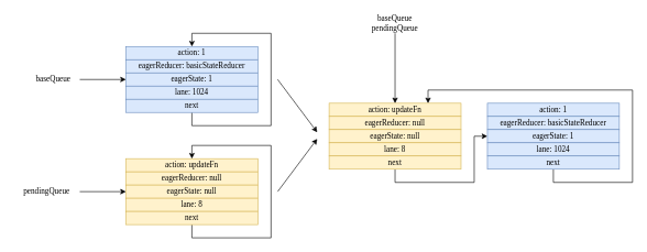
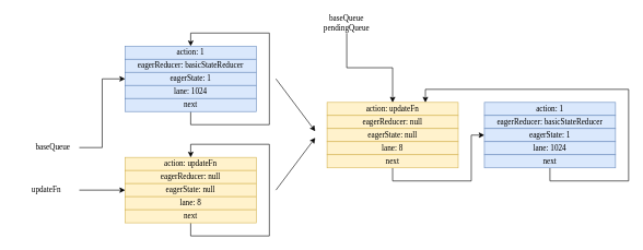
  <mxCell id="0" />
  <mxCell id="1" parent="0" />
  <mxCell id="2" value="action: 1" style="rounded=0;whiteSpace=wrap;html=1;fillColor=#dae8fc;strokeColor=#6c8ebf;fontFamily=Comic Sans MS;" parent="1" vertex="1"><mxGeometry x="190" y="70" width="200" height="20" as="geometry" /></mxCell>
  <mxCell id="3" value="eagerReducer: basicStateReducer" style="rounded=0;whiteSpace=wrap;html=1;fillColor=#dae8fc;strokeColor=#6c8ebf;fontFamily=Comic Sans MS;" parent="1" vertex="1"><mxGeometry x="190" y="90" width="200" height="20" as="geometry" /></mxCell>
  <mxCell id="4" value="eagerState: 1" style="rounded=0;whiteSpace=wrap;html=1;fillColor=#dae8fc;strokeColor=#6c8ebf;fontFamily=Comic Sans MS;" parent="1" vertex="1"><mxGeometry x="190" y="110" width="200" height="20" as="geometry" /></mxCell>
  <mxCell id="5" value="lane: 1024" style="rounded=0;whiteSpace=wrap;html=1;fillColor=#dae8fc;strokeColor=#6c8ebf;fontFamily=Comic Sans MS;" parent="1" vertex="1"><mxGeometry x="190" y="130" width="200" height="20" as="geometry" /></mxCell>
  <mxCell id="6" style="edgeStyle=orthogonalEdgeStyle;rounded=0;orthogonalLoop=1;jettySize=auto;html=1;entryX=0.5;entryY=0;entryDx=0;entryDy=0;fontFamily=Comic Sans MS;" parent="1" source="7" target="2" edge="1"><mxGeometry relative="1" as="geometry"><Array as="points"><mxPoint x="290" y="190" /><mxPoint x="410" y="190" /><mxPoint x="410" y="50" /><mxPoint x="290" y="50" /></Array></mxGeometry></mxCell>
  <mxCell id="7" value="next" style="rounded=0;whiteSpace=wrap;html=1;fillColor=#dae8fc;strokeColor=#6c8ebf;fontFamily=Comic Sans MS;" parent="1" vertex="1"><mxGeometry x="190" y="150" width="200" height="20" as="geometry" /></mxCell>
  <mxCell id="8" value="action: updateFn" style="rounded=0;whiteSpace=wrap;html=1;fillColor=#fff2cc;strokeColor=#d6b656;fontFamily=Comic Sans MS;" parent="1" vertex="1"><mxGeometry x="190" y="240" width="200" height="20" as="geometry" /></mxCell>
  <mxCell id="9" value="eagerReducer: null" style="rounded=0;whiteSpace=wrap;html=1;fillColor=#fff2cc;strokeColor=#d6b656;fontFamily=Comic Sans MS;" parent="1" vertex="1"><mxGeometry x="190" y="260" width="200" height="20" as="geometry" /></mxCell>
  <mxCell id="10" value="eagerState: null" style="rounded=0;whiteSpace=wrap;html=1;fillColor=#fff2cc;strokeColor=#d6b656;fontFamily=Comic Sans MS;" parent="1" vertex="1"><mxGeometry x="190" y="280" width="200" height="20" as="geometry" /></mxCell>
  <mxCell id="11" value="lane: 8" style="rounded=0;whiteSpace=wrap;html=1;fillColor=#fff2cc;strokeColor=#d6b656;fontFamily=Comic Sans MS;" parent="1" vertex="1"><mxGeometry x="190" y="300" width="200" height="20" as="geometry" /></mxCell>
  <mxCell id="12" style="edgeStyle=orthogonalEdgeStyle;rounded=0;orthogonalLoop=1;jettySize=auto;html=1;entryX=0.5;entryY=0;entryDx=0;entryDy=0;fontFamily=Comic Sans MS;" parent="1" source="13" target="8" edge="1"><mxGeometry relative="1" as="geometry"><Array as="points"><mxPoint x="290" y="360" /><mxPoint x="410" y="360" /><mxPoint x="410" y="220" /><mxPoint x="290" y="220" /></Array></mxGeometry></mxCell>
  <mxCell id="13" value="next" style="rounded=0;whiteSpace=wrap;html=1;fillColor=#fff2cc;strokeColor=#d6b656;fontFamily=Comic Sans MS;" parent="1" vertex="1"><mxGeometry x="190" y="320" width="200" height="20" as="geometry" /></mxCell>
  <mxCell id="14" value="" style="endArrow=classic;html=1;fontFamily=Comic Sans MS;" parent="1" edge="1"><mxGeometry width="50" height="50" relative="1" as="geometry"><mxPoint x="420" y="120" as="sourcePoint" /><mxPoint x="480" y="200" as="targetPoint" /></mxGeometry></mxCell>
  <mxCell id="15" value="" style="endArrow=classic;html=1;fontFamily=Comic Sans MS;" parent="1" edge="1"><mxGeometry width="50" height="50" relative="1" as="geometry"><mxPoint x="420" y="290" as="sourcePoint" /><mxPoint x="480" y="210" as="targetPoint" /></mxGeometry></mxCell>
  <mxCell id="16" value="action: updateFn" style="rounded=0;whiteSpace=wrap;html=1;fillColor=#fff2cc;strokeColor=#d6b656;fontFamily=Comic Sans MS;" parent="1" vertex="1"><mxGeometry x="498" y="156" width="200" height="20" as="geometry" /></mxCell>
  <mxCell id="17" value="eagerReducer: null" style="rounded=0;whiteSpace=wrap;html=1;fillColor=#fff2cc;strokeColor=#d6b656;fontFamily=Comic Sans MS;" parent="1" vertex="1"><mxGeometry x="498" y="176" width="200" height="20" as="geometry" /></mxCell>
  <mxCell id="18" value="eagerState: null" style="rounded=0;whiteSpace=wrap;html=1;fillColor=#fff2cc;strokeColor=#d6b656;fontFamily=Comic Sans MS;" parent="1" vertex="1"><mxGeometry x="498" y="196" width="200" height="20" as="geometry" /></mxCell>
  <mxCell id="19" value="lane: 8" style="rounded=0;whiteSpace=wrap;html=1;fillColor=#fff2cc;strokeColor=#d6b656;fontFamily=Comic Sans MS;" parent="1" vertex="1"><mxGeometry x="498" y="216" width="200" height="20" as="geometry" /></mxCell>
  <mxCell id="20" style="edgeStyle=orthogonalEdgeStyle;rounded=0;orthogonalLoop=1;jettySize=auto;html=1;exitX=0.5;exitY=1;exitDx=0;exitDy=0;entryX=0;entryY=0.5;entryDx=0;entryDy=0;fontFamily=Comic Sans MS;" parent="1" source="21" target="24" edge="1"><mxGeometry relative="1" as="geometry" /></mxCell>
  <mxCell id="21" value="next" style="rounded=0;whiteSpace=wrap;html=1;fillColor=#fff2cc;strokeColor=#d6b656;fontFamily=Comic Sans MS;" parent="1" vertex="1"><mxGeometry x="498" y="236" width="200" height="20" as="geometry" /></mxCell>
  <mxCell id="22" value="action: 1" style="rounded=0;whiteSpace=wrap;html=1;fillColor=#dae8fc;strokeColor=#6c8ebf;fontFamily=Comic Sans MS;" parent="1" vertex="1"><mxGeometry x="738" y="156" width="200" height="20" as="geometry" /></mxCell>
  <mxCell id="23" value="eagerReducer: basicStateReducer" style="rounded=0;whiteSpace=wrap;html=1;fillColor=#dae8fc;strokeColor=#6c8ebf;fontFamily=Comic Sans MS;" parent="1" vertex="1"><mxGeometry x="738" y="176" width="200" height="20" as="geometry" /></mxCell>
  <mxCell id="24" value="eagerState: 1" style="rounded=0;whiteSpace=wrap;html=1;fillColor=#dae8fc;strokeColor=#6c8ebf;fontFamily=Comic Sans MS;" parent="1" vertex="1"><mxGeometry x="738" y="196" width="200" height="20" as="geometry" /></mxCell>
  <mxCell id="25" value="lane: 1024" style="rounded=0;whiteSpace=wrap;html=1;fillColor=#dae8fc;strokeColor=#6c8ebf;fontFamily=Comic Sans MS;" parent="1" vertex="1"><mxGeometry x="738" y="216" width="200" height="20" as="geometry" /></mxCell>
  <mxCell id="26" style="edgeStyle=orthogonalEdgeStyle;rounded=0;orthogonalLoop=1;jettySize=auto;html=1;exitX=0.5;exitY=1;exitDx=0;exitDy=0;entryX=0.75;entryY=0;entryDx=0;entryDy=0;fontFamily=Comic Sans MS;" parent="1" source="27" target="16" edge="1"><mxGeometry relative="1" as="geometry"><mxPoint x="968" y="190" as="targetPoint" /><Array as="points"><mxPoint x="838" y="276" /><mxPoint x="958" y="276" /><mxPoint x="958" y="136" /><mxPoint x="648" y="136" /></Array></mxGeometry></mxCell>
  <mxCell id="27" value="next" style="rounded=0;whiteSpace=wrap;html=1;fillColor=#dae8fc;strokeColor=#6c8ebf;fontFamily=Comic Sans MS;" parent="1" vertex="1"><mxGeometry x="738" y="236" width="200" height="20" as="geometry" /></mxCell>
  <mxCell id="28" style="edgeStyle=orthogonalEdgeStyle;rounded=0;orthogonalLoop=1;jettySize=auto;html=1;entryX=0;entryY=0.5;entryDx=0;entryDy=0;fontFamily=Comic Sans MS;" parent="1" source="29" target="4" edge="1"><mxGeometry relative="1" as="geometry" /></mxCell>
- <mxCell id="29" value="baseQueue" style="text;html=1;strokeColor=none;fillColor=none;align=center;verticalAlign=middle;whiteSpace=wrap;rounded=0;fontFamily=Comic Sans MS;" parent="1" vertex="1"><mxGeometry y="110" width="80" height="20" as="geometry" x="40" /></mxCell>
+ <mxCell id="29" value="baseQueue" style="text;html=1;strokeColor=none;fillColor=none;align=center;verticalAlign=middle;whiteSpace=wrap;rounded=0;fontFamily=Comic Sans MS;" parent="1" vertex="1"><mxGeometry x="40" y="215" width="80" height="20" as="geometry" /></mxCell>
  <mxCell id="30" style="edgeStyle=orthogonalEdgeStyle;rounded=0;orthogonalLoop=1;jettySize=auto;html=1;entryX=0;entryY=0.5;entryDx=0;entryDy=0;fontFamily=Comic Sans MS;" parent="1" source="31" target="10" edge="1"><mxGeometry relative="1" as="geometry"><mxPoint x="190" y="290" as="targetPoint" /></mxGeometry></mxCell>
- <mxCell id="31" value="pendingQueue" style="text;html=1;strokeColor=none;fillColor=none;align=center;verticalAlign=middle;whiteSpace=wrap;rounded=0;fontFamily=Comic Sans MS;" parent="1" vertex="1"><mxGeometry x="20" y="280" width="100" height="20" as="geometry" /></mxCell>
+ <mxCell id="31" value="updateFn" style="text;html=1;strokeColor=none;fillColor=none;align=center;verticalAlign=middle;whiteSpace=wrap;rounded=0;fontFamily=Comic Sans MS;" parent="1" vertex="1"><mxGeometry x="20" y="280" width="100" height="20" as="geometry" /></mxCell>
  <mxCell id="32" style="edgeStyle=orthogonalEdgeStyle;rounded=0;orthogonalLoop=1;jettySize=auto;html=1;entryX=0.5;entryY=0;entryDx=0;entryDy=0;fontFamily=Comic Sans MS;" parent="1" source="33" target="16" edge="1"><mxGeometry relative="1" as="geometry" /></mxCell>
- <mxCell id="33" value="baseQueue&lt;br&gt;pendingQueue" style="text;html=1;strokeColor=none;fillColor=none;align=center;verticalAlign=middle;whiteSpace=wrap;rounded=0;fontFamily=Comic Sans MS;" parent="1" vertex="1"><mxGeometry x="558" y="20" width="80" height="30" as="geometry" /></mxCell>
+ <mxCell id="33" value="baseQueue&lt;br&gt;pendingQueue" style="text;html=1;strokeColor=none;fillColor=none;align=center;verticalAlign=middle;whiteSpace=wrap;rounded=0;fontFamily=Comic Sans MS;" parent="1" vertex="1"><mxGeometry x="488" y="20" width="80" height="30" as="geometry" /></mxCell>
